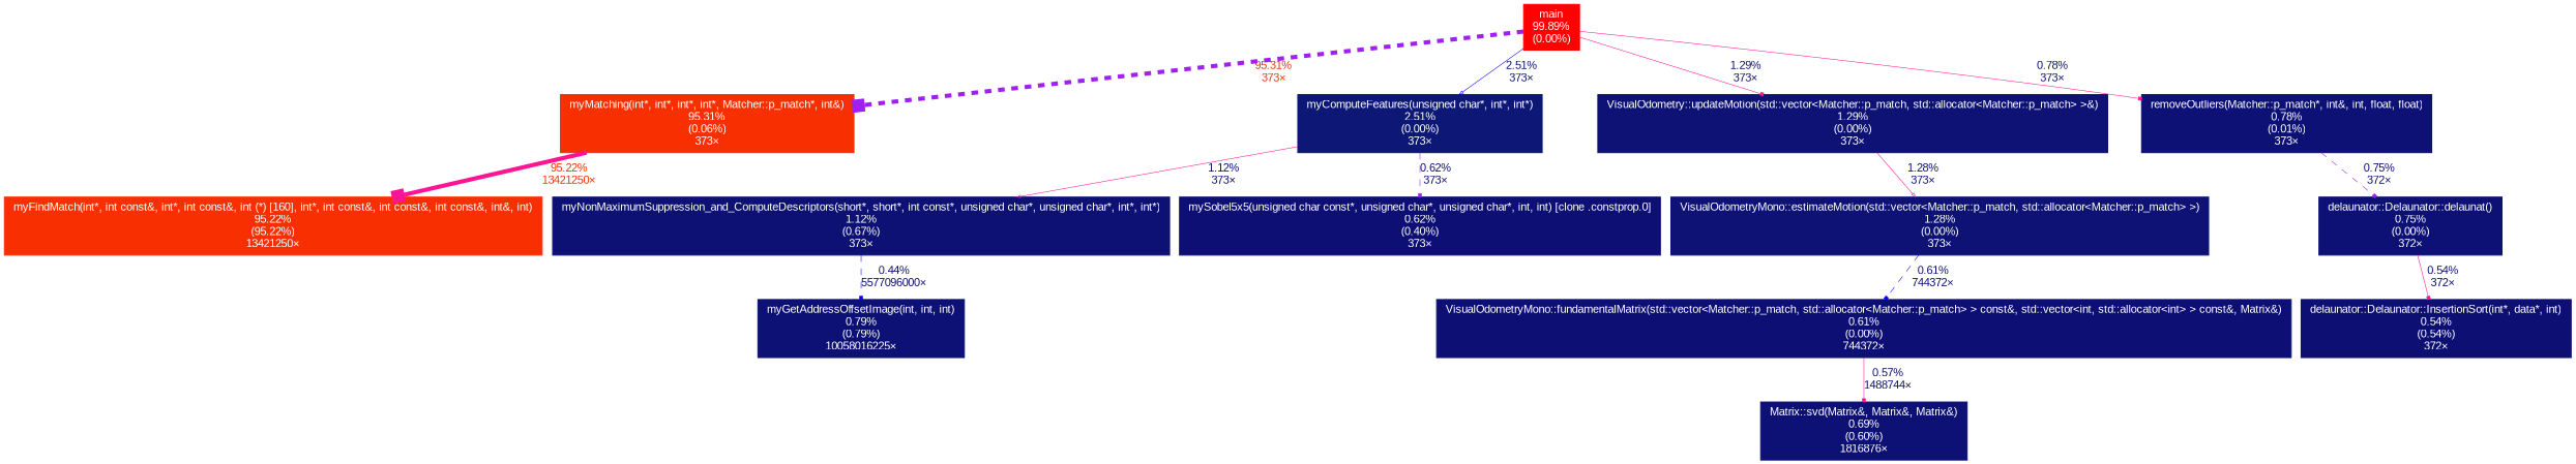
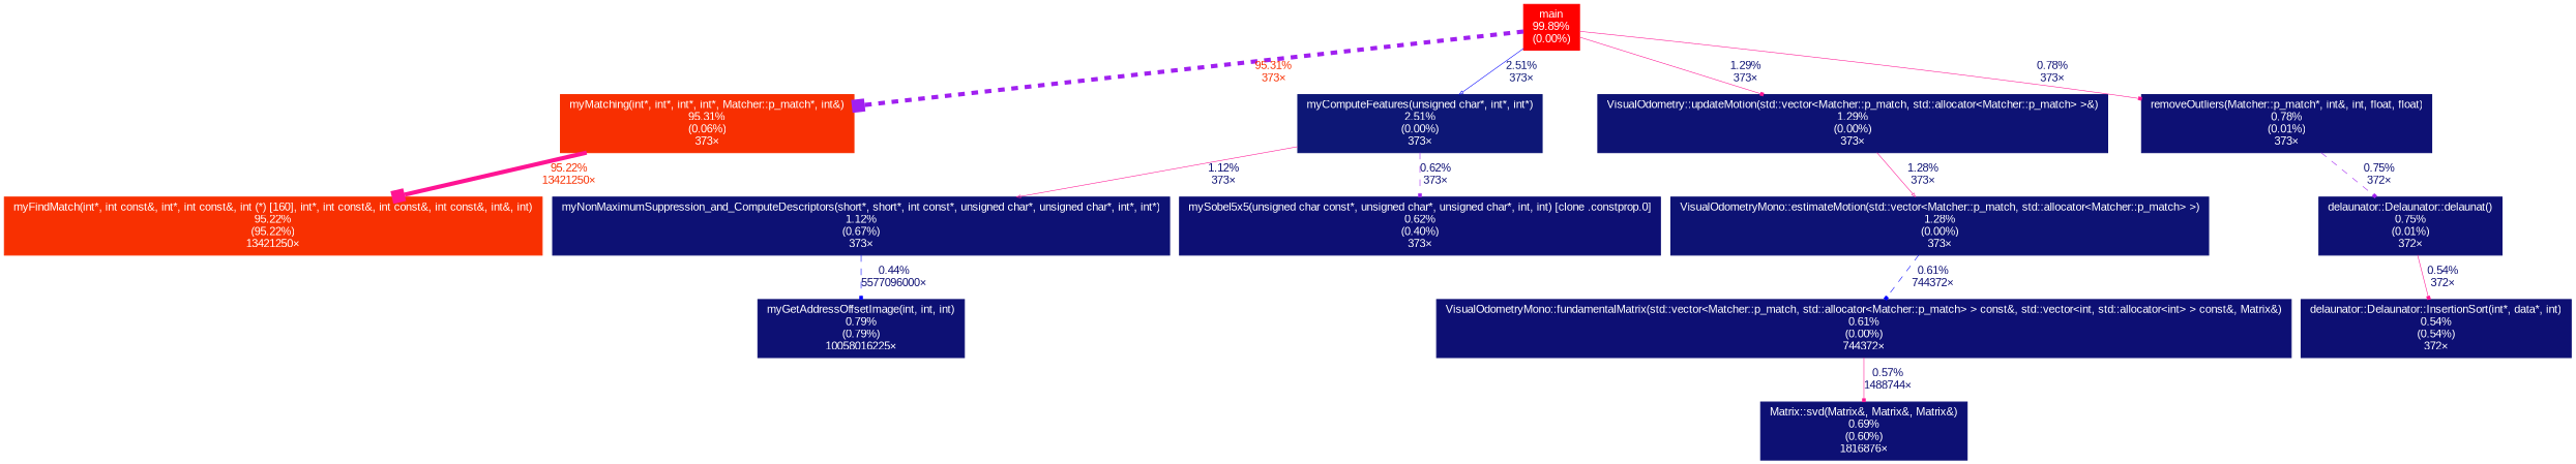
  digraph {
    fontname=Arial
    nodesep=0.125
    ranksep=0.25
    node [color="#0d1074" fontcolor="#ffffff" fontname=Arial fontsize=10.00 shape=box style=filled]
    edge [arrowsize=0.35 color=deeppink fontcolor="#0d0f73" fontname=Arial fontsize=10.00 labeldistance=0.50 penwidth=0.50 style=solid arrowhead=box]
    n1 [color="#ff0100" height=0 label="main\n99.89%\n(0.00%)" width=0]
    n2 [color="#f82f01" height=0 label="myMatching(int*, int*, int*, int*, Matcher::p_match*, int&)\n95.31%\n(0.06%)\n373×" width=0]
    n3 [color="#0d1776" height=0 label="myComputeFeatures(unsigned char*, int*, int*)\n2.51%\n(0.00%)\n373×" width=0]
    n4 [color="#0d1274" height=0 label="VisualOdometry::updateMotion(std::vector<Matcher::p_match, std::allocator<Matcher::p_match> >&)\n1.29%\n(0.00%)\n373×" width=0]
    n5 [height=0 label="removeOutliers(Matcher::p_match*, int&, int, float, float)\n0.78%\n(0.01%)\n373×" width=0]
    n6 [color="#f83001" height=0 label="myFindMatch(int*, int const&, int*, int const&, int (*) [160], int*, int const&, int const&, int const&, int&, int)\n95.22%\n(95.22%)\n13421250×" width=0]
    n7 [color="#0d1174" height=0 label="myNonMaximumSuppression_and_ComputeDescriptors(short*, short*, int const*, unsigned char*, unsigned char*, int*, int*)\n1.12%\n(0.67%)\n373×" width=0]
    n8 [color="#0d0f74" height=0 label="mySobel5x5(unsigned char const*, unsigned char*, unsigned char*, int, int) [clone .constprop.0]\n0.62%\n(0.40%)\n373×" width=0]
    n9 [color="#0d1274" height=0 label="VisualOdometryMono::estimateMotion(std::vector<Matcher::p_match, std::allocator<Matcher::p_match> >)\n1.28%\n(0.00%)\n373×" width=0]
-   n10 [height=0 label="delaunator::Delaunator::delaunat()\n0.75%\n(0.00%)\n372×" width=0]
+   n10 [height=0 label="delaunator::Delaunator::delaunat()\n0.75%\n(0.01%)\n372×" width=0]
    n11 [height=0 label="myGetAddressOffsetImage(int, int, int)\n0.79%\n(0.79%)\n10058016225×" width=0]
    n12 [color="#0d0f74" height=0 label="VisualOdometryMono::fundamentalMatrix(std::vector<Matcher::p_match, std::allocator<Matcher::p_match> > const&, std::vector<int, std::allocator<int> > const&, Matrix&)\n0.61%\n(0.00%)\n744372×" width=0]
    n13 [height=0 label="Matrix::svd(Matrix&, Matrix&, Matrix&)\n0.69%\n(0.60%)\n1816876×" width=0]
    n14 [color="#0d0f73" height=0 label="delaunator::Delaunator::InsertionSort(int*, data*, int)\n0.54%\n(0.54%)\n372×" width=0]
    n1 -> n2 [arrowsize=0.98 color=purple fontcolor="#f82f01" label="95.31%\n373×" labeldistance=3.81 penwidth=3.81 style=dashed]
    n1 -> n3 [color=blue fontcolor="#0d1776" label="2.51%\n373×" arrowhead=onormal]
    n1 -> n4 [fontcolor="#0d1274" label="1.29%\n373×"]
    n1 -> n5 [fontcolor="#0d1074" label="0.78%\n373×"]
    n2 -> n6 [arrowsize=0.98 fontcolor="#f83001" label="95.22%\n13421250×" labeldistance=3.81 penwidth=3.81]
    n3 -> n7 [fontcolor="#0d1174" label="1.12%\n373×" arrowhead=onormal]
    n3 -> n8 [color=purple fontcolor="#0d0f74" label="0.62%\n373×" style=dashed]
    n4 -> n9 [fontcolor="#0d1274" label="1.28%\n373×" arrowhead=onormal]
    n5 -> n10 [color=purple fontcolor="#0d1074" label="0.75%\n372×" style=dashed]
    n7 -> n11 [color=blue label="0.44%\n5577096000×" style=dashed]
    n9 -> n12 [color=blue fontcolor="#0d0f74" label="0.61%\n744372×" style=dashed]
    n10 -> n14 [label="0.54%\n372×"]
    n12 -> n13 [label="0.57%\n1488744×"]
  }
